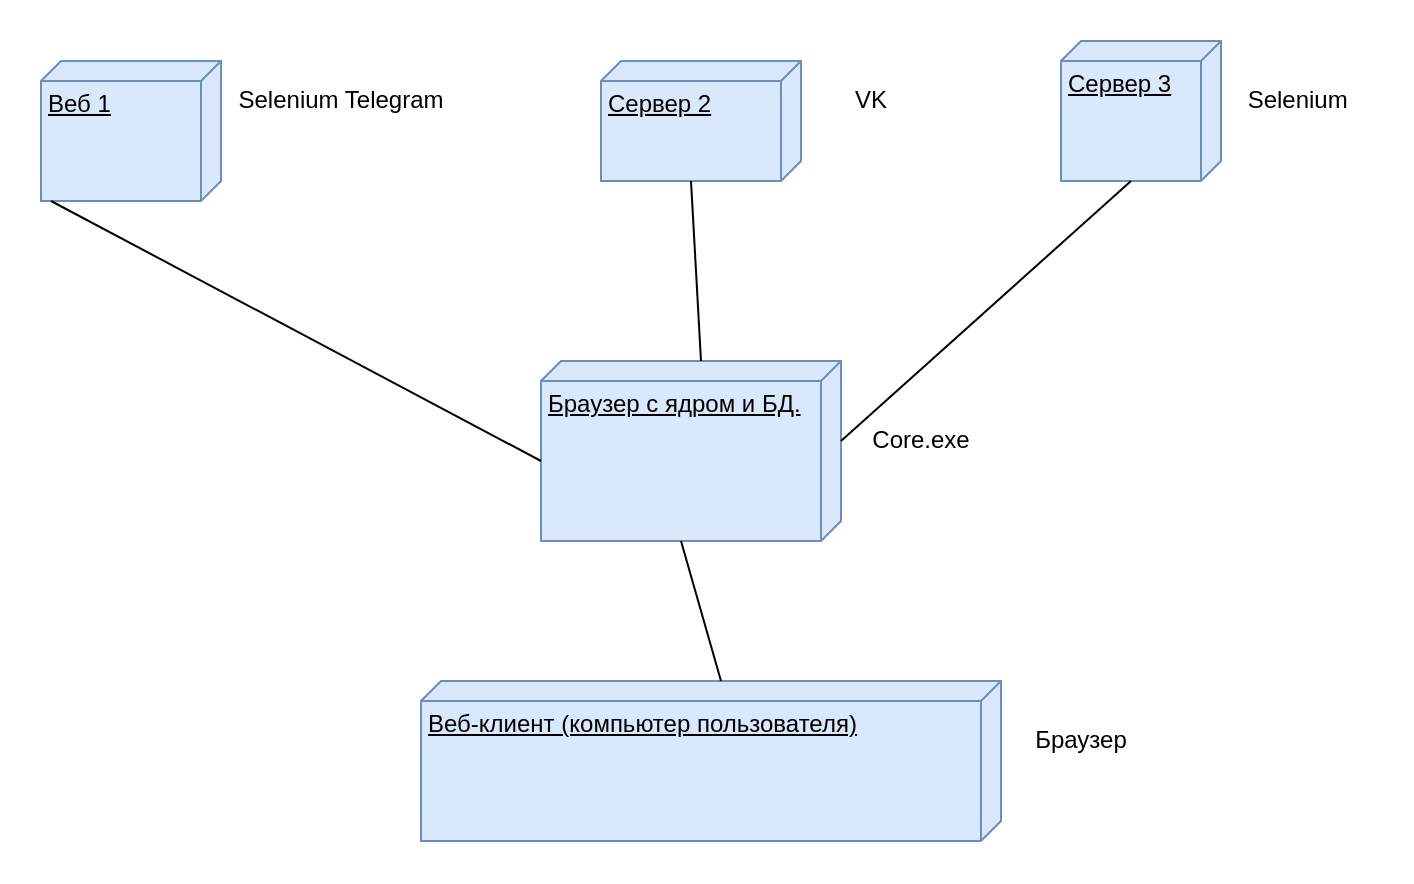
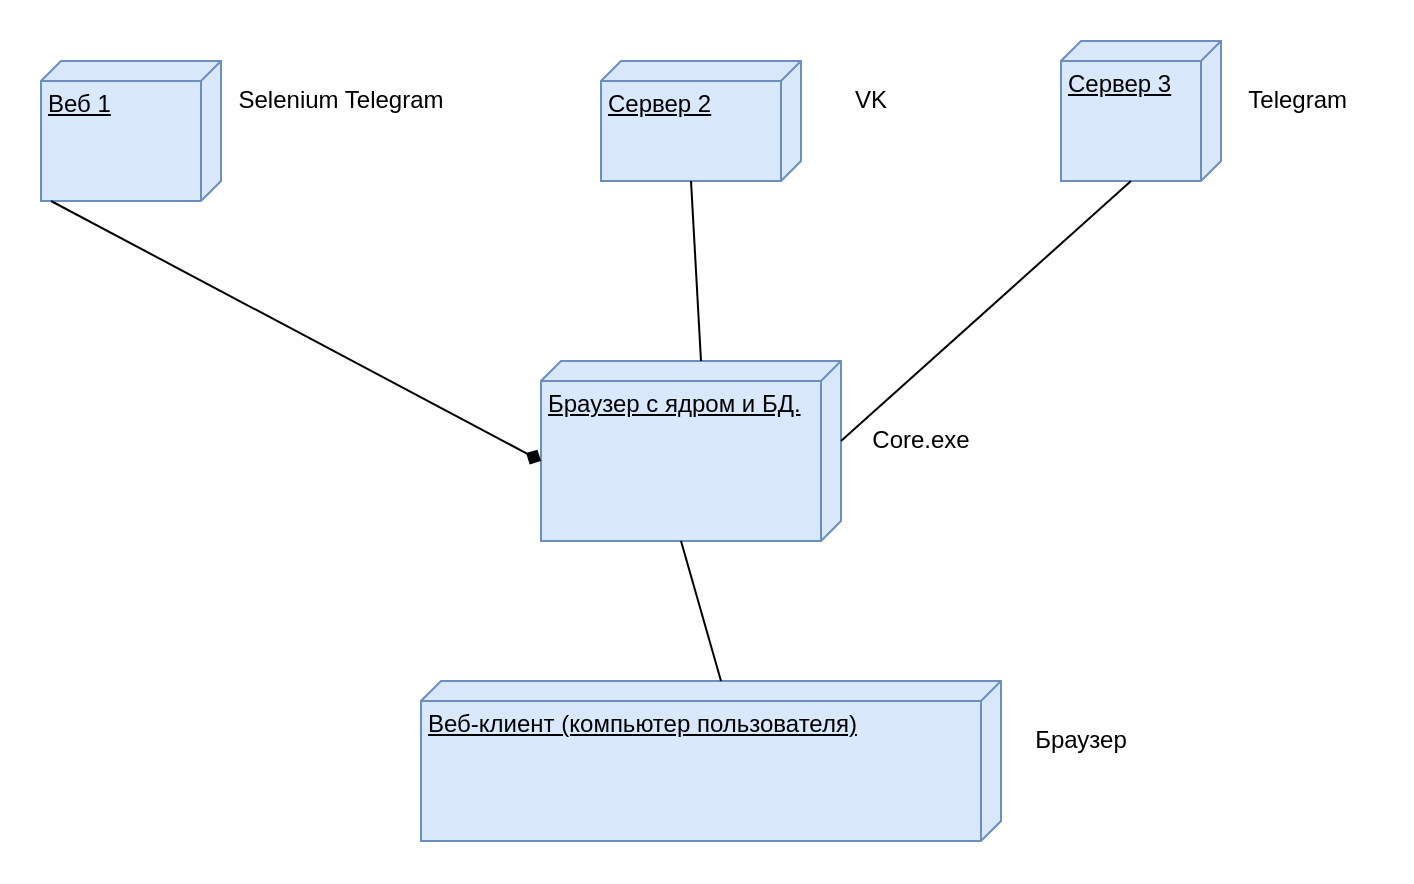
  <mxCell id="0" />
  <mxCell id="1" parent="0" />
  <mxCell id="2" value="Браузер с ядром и БД." style="verticalAlign=top;align=left;spacingTop=8;spacingLeft=2;spacingRight=12;shape=cube;size=10;direction=south;fontStyle=4;html=1;fillColor=#dae8fc;strokeColor=#6c8ebf;" parent="1" vertex="1"><mxGeometry x="270" y="180" width="150" height="90" as="geometry" /></mxCell>
  <mxCell id="3" value="Веб 1" style="verticalAlign=top;align=left;spacingTop=8;spacingLeft=2;spacingRight=12;shape=cube;size=10;direction=south;fontStyle=4;html=1;fillColor=#dae8fc;strokeColor=#6c8ebf;" parent="1" vertex="1"><mxGeometry x="20" y="30" width="90" height="70" as="geometry" /></mxCell>
  <mxCell id="4" value="Сервер 2" style="verticalAlign=top;align=left;spacingTop=8;spacingLeft=2;spacingRight=12;shape=cube;size=10;direction=south;fontStyle=4;html=1;fillColor=#dae8fc;strokeColor=#6c8ebf;" parent="1" vertex="1"><mxGeometry x="300" y="30" width="100" height="60" as="geometry" /></mxCell>
  <mxCell id="5" value="Сервер 3" style="verticalAlign=top;align=left;spacingTop=8;spacingLeft=2;spacingRight=12;shape=cube;size=10;direction=south;fontStyle=4;html=1;fillColor=#dae8fc;strokeColor=#6c8ebf;" parent="1" vertex="1"><mxGeometry x="530" y="20" width="80" height="70" as="geometry" /></mxCell>
  <mxCell id="6" value="Веб-клиент (компьютер пользователя)" style="verticalAlign=top;align=left;spacingTop=8;spacingLeft=2;spacingRight=12;shape=cube;size=10;direction=south;fontStyle=4;html=1;fillColor=#dae8fc;strokeColor=#6c8ebf;" parent="1" vertex="1"><mxGeometry x="210" y="340" width="290" height="80" as="geometry" /></mxCell>
  <mxCell id="7" value="" style="endArrow=none;html=1;rounded=0;exitX=0;exitY=0;exitDx=0;exitDy=140;exitPerimeter=0;entryX=0;entryY=0;entryDx=90;entryDy=80;entryPerimeter=0;" parent="1" source="6" target="2" edge="1"><mxGeometry width="50" height="50" relative="1" as="geometry"><mxPoint x="370" y="260" as="sourcePoint" /><mxPoint x="420" y="210" as="targetPoint" /></mxGeometry></mxCell>
  <mxCell id="8" value="" style="endArrow=none;html=1;rounded=0;entryX=0;entryY=0;entryDx=70;entryDy=45;entryPerimeter=0;exitX=0;exitY=0;exitDx=40;exitDy=0;exitPerimeter=0;" parent="1" source="2" target="5" edge="1"><mxGeometry width="50" height="50" relative="1" as="geometry"><mxPoint x="370" y="260" as="sourcePoint" /><mxPoint x="420" y="210" as="targetPoint" /></mxGeometry></mxCell>
  <mxCell id="9" value="" style="endArrow=none;html=1;rounded=0;entryX=0;entryY=0;entryDx=60;entryDy=55;entryPerimeter=0;exitX=0;exitY=0;exitDx=0;exitDy=70;exitPerimeter=0;" parent="1" source="2" target="4" edge="1"><mxGeometry width="50" height="50" relative="1" as="geometry"><mxPoint x="370" y="260" as="sourcePoint" /><mxPoint x="420" y="210" as="targetPoint" /></mxGeometry></mxCell>
- <mxCell id="10" value="" style="endArrow=none;html=1;rounded=0;exitX=0;exitY=0;exitDx=70;exitDy=85;exitPerimeter=0;entryX=0;entryY=0;entryDx=50;entryDy=150;entryPerimeter=0;" parent="1" source="3" target="2" edge="1"><mxGeometry width="50" height="50" relative="1" as="geometry"><mxPoint x="370" y="260" as="sourcePoint" /><mxPoint x="420" y="210" as="targetPoint" /></mxGeometry></mxCell>
+ <mxCell id="10" value="" style="endArrow=diamond;html=1;rounded=0;exitX=0;exitY=0;exitDx=70;exitDy=85;exitPerimeter=0;entryX=0;entryY=0;entryDx=50;entryDy=150;entryPerimeter=0;" parent="1" source="3" target="2" edge="1"><mxGeometry width="50" height="50" relative="1" as="geometry"><mxPoint x="370" y="260" as="sourcePoint" /><mxPoint x="420" y="210" as="targetPoint" /></mxGeometry></mxCell>
  <mxCell id="11" value="Selenium Telegram" style="text;html=1;align=center;verticalAlign=middle;resizable=0;points=[];autosize=1;strokeColor=none;fillColor=none;" vertex="1" parent="1"><mxGeometry x="110" y="40" width="120" height="20" as="geometry" /></mxCell>
  <mxCell id="12" value="VK" style="text;html=1;align=center;verticalAlign=middle;resizable=0;points=[];autosize=1;strokeColor=none;fillColor=none;" vertex="1" parent="1"><mxGeometry x="420" y="40" width="30" height="20" as="geometry" /></mxCell>
- <mxCell id="13" value="Selenium&amp;nbsp;" style="text;html=1;align=center;verticalAlign=middle;resizable=0;points=[];autosize=1;strokeColor=none;fillColor=none;" vertex="1" parent="1"><mxGeometry x="615" y="40" width="70" height="20" as="geometry" /></mxCell>
+ <mxCell id="13" value="Telegram&amp;nbsp;" style="text;html=1;align=center;verticalAlign=middle;resizable=0;points=[];autosize=1;strokeColor=none;fillColor=none;" vertex="1" parent="1"><mxGeometry x="615" y="40" width="70" height="20" as="geometry" /></mxCell>
  <mxCell id="14" value="Core.exe" style="text;html=1;align=center;verticalAlign=middle;resizable=0;points=[];autosize=1;strokeColor=none;fillColor=none;" vertex="1" parent="1"><mxGeometry x="430" y="210" width="60" height="20" as="geometry" /></mxCell>
  <mxCell id="15" value="Браузер" style="text;html=1;align=center;verticalAlign=middle;resizable=0;points=[];autosize=1;strokeColor=none;fillColor=none;" vertex="1" parent="1"><mxGeometry x="510" y="360" width="60" height="20" as="geometry" /></mxCell>
